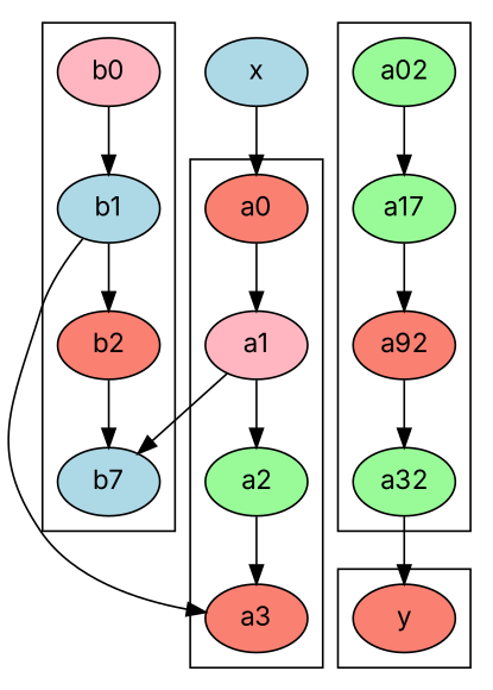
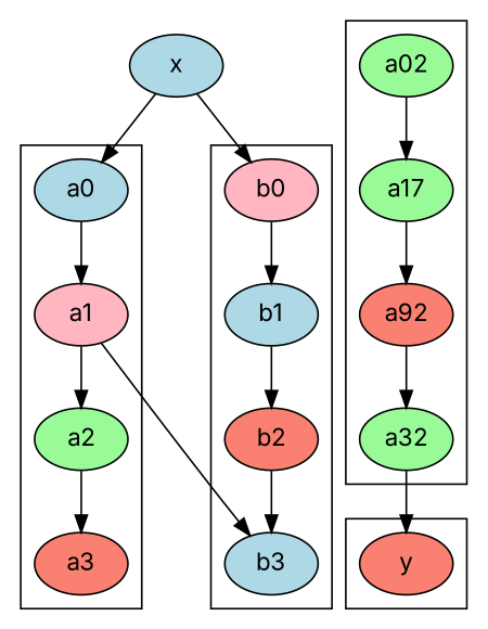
  digraph {
    fontname=Inter
    node [fillcolor=salmon fontname=Inter style=filled]
    edge [fontname=Inter]
-   a0
+   a0 [fillcolor=lightblue]
    a1 [fillcolor=lightpink]
    a2 [fillcolor=palegreen]
    a3
    b0 [fillcolor=lightpink]
    b1 [fillcolor=lightblue]
    b2
-   b3 [fillcolor=lightblue label=b7]
+   b3 [fillcolor=lightblue]
    a02 [fillcolor=palegreen]
    n10 [fillcolor=palegreen label=a17]
    n11 [label=a92]
    a32 [fillcolor=palegreen]
    y
    x [fillcolor=lightblue]
    subgraph cluster_1 {
      a0
      a1
      a2
      a3
    }
    subgraph cluster_2 {
      b0
      b1
      b2
      b3
    }
    subgraph cluster_3 {
      a02
      n10
      n11
      a32
    }
    subgraph cluster_4 {
      y
    }
    a0 -> a1
    a1 -> a2
    a1 -> b3
    a2 -> a3
    b0 -> b1
-   b1 -> a3
    b1 -> b2
    b2 -> b3
    a02 -> n10
    n10 -> n11
    n11 -> a32
    a32 -> y
    x -> a0
+   x -> b0
  }
